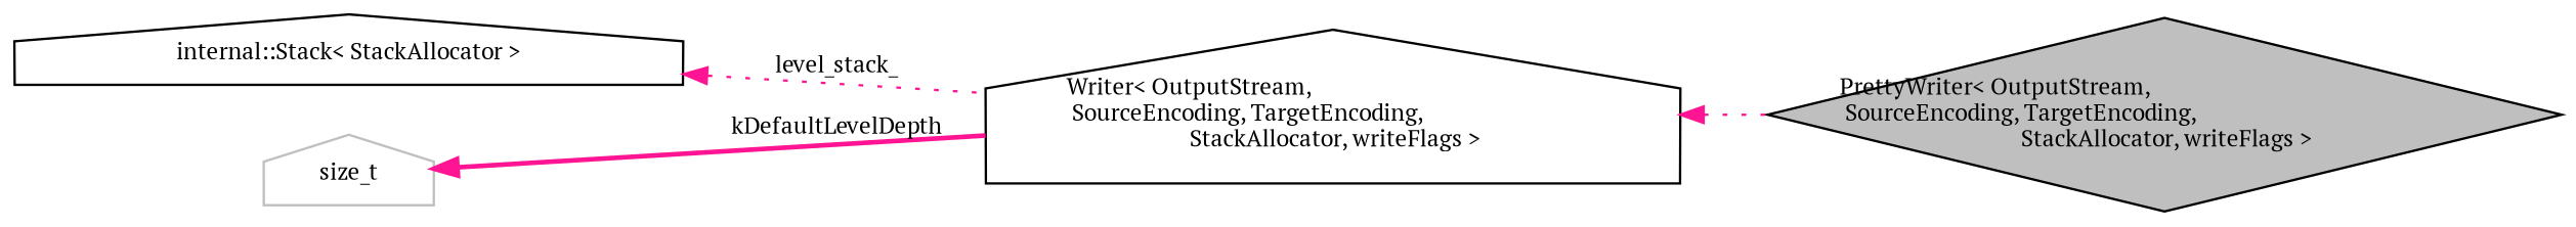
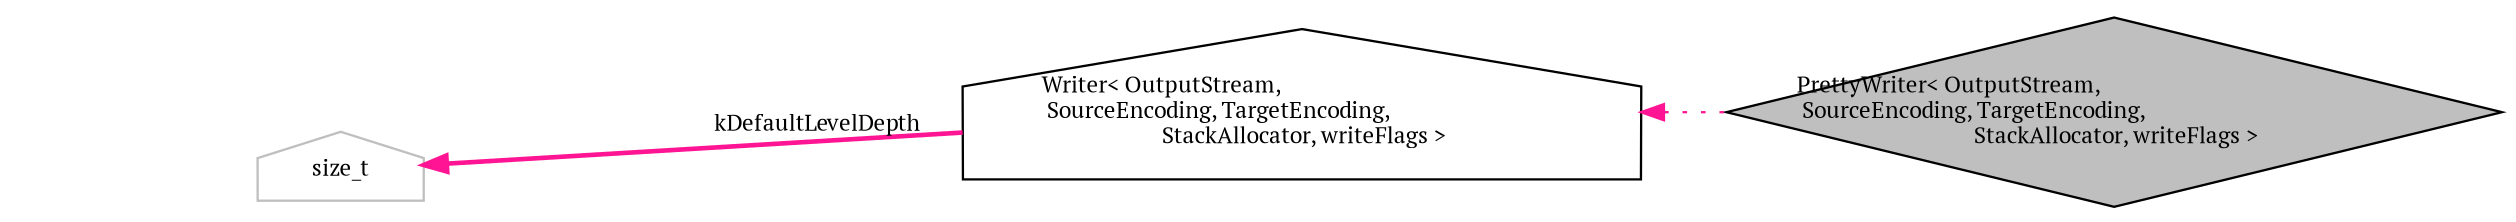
  digraph {
    rankdir=LR
    fontname="PT Serif"
    node [color=black fillcolor=white fontname="PT Serif" fontsize=10 shape=house style=filled]
    edge [color=deeppink dir=back fontname="PT Serif" fontsize=10 labelfontname=Helvetica labelfontsize=10 style=dotted]
    n1 [fillcolor=grey75 fontcolor=black height=0.2 label="PrettyWriter\< OutputStream,\l SourceEncoding, TargetEncoding,\l StackAllocator, writeFlags \>" shape=diamond width=0.4]
    n2 [height=0.2 label="Writer\< OutputStream,\l SourceEncoding, TargetEncoding,\l StackAllocator, writeFlags \>" width=0.4]
-   n3 [height=0.2 label="internal::Stack\< StackAllocator \>" width=0.4]
    n4 [color=grey75 height=0.2 label=size_t width=0.4]
    n2 -> n1
-   n3 -> n2 [label=" level_stack_"]
    n4 -> n2 [label=" kDefaultLevelDepth" style=bold]
  }
